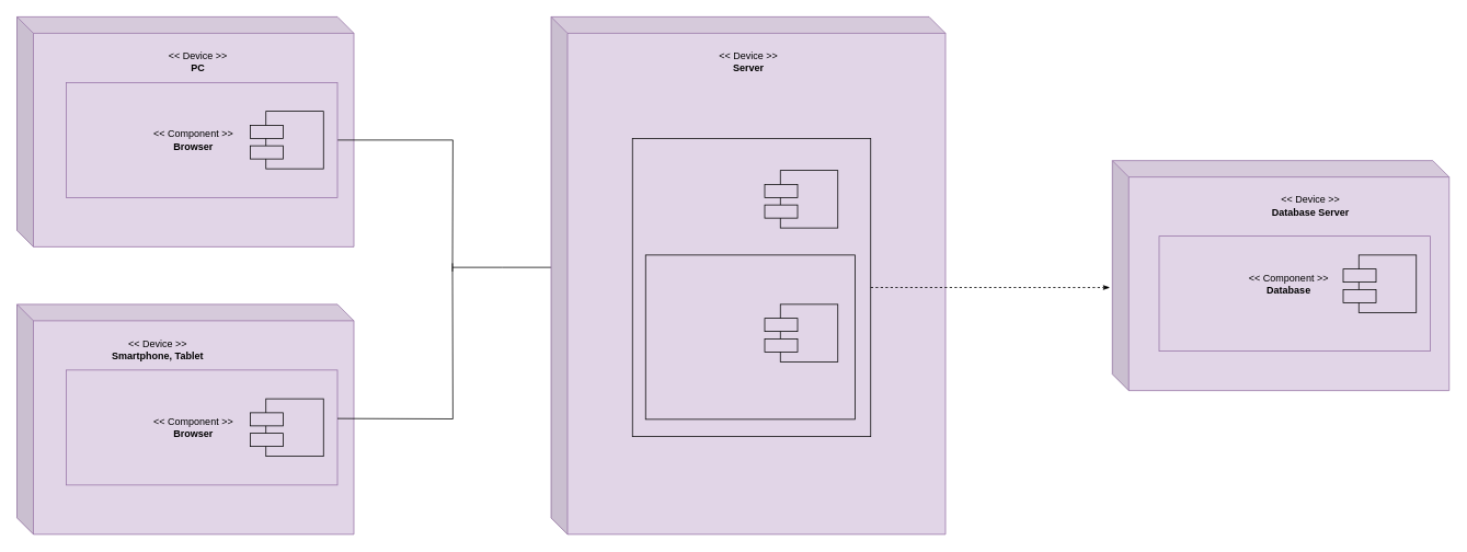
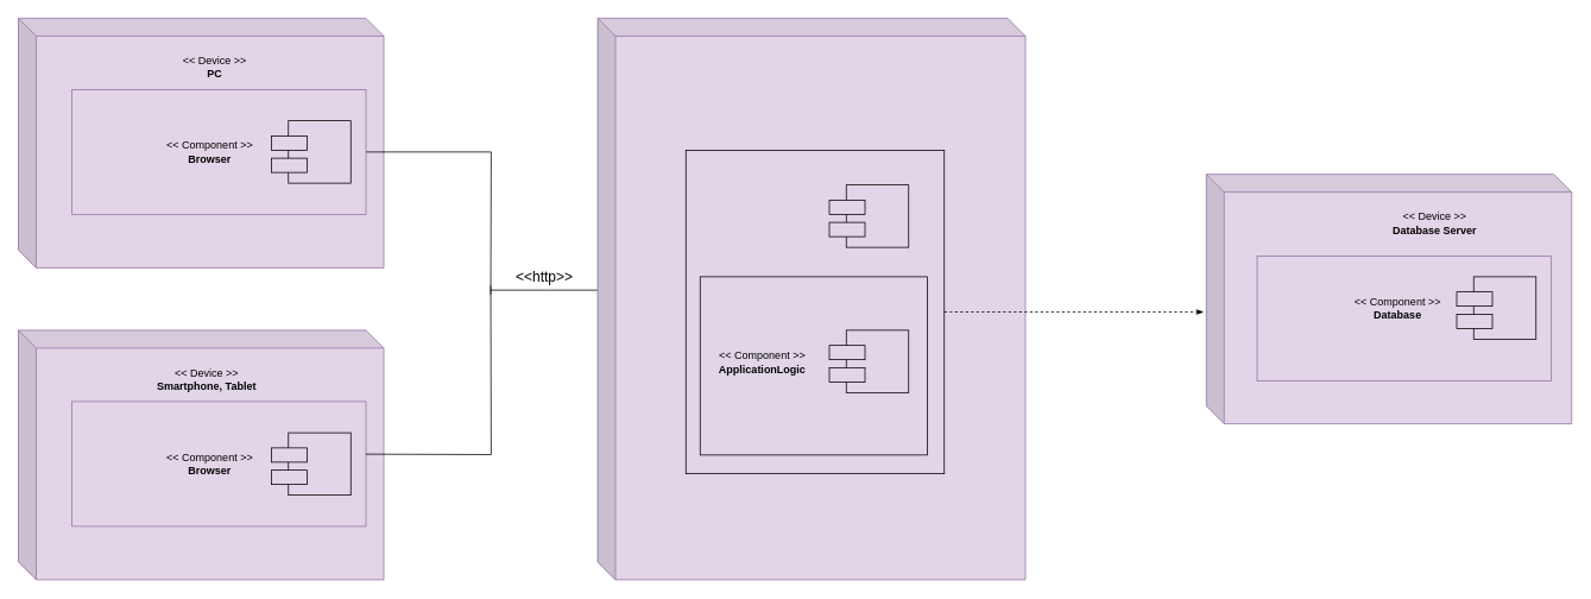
  <mxCell id="0" />
  <mxCell id="1" parent="0" />
  <mxCell id="2" value="&amp;lt;&amp;lt; Component &amp;gt;&amp;gt;&lt;br&gt;&lt;b&gt;Browser&lt;/b&gt;" style="shape=cube;whiteSpace=wrap;html=1;boundedLbl=1;backgroundOutline=1;darkOpacity=0.05;darkOpacity2=0.1;fillColor=#e1d5e7;strokeColor=#9673a6;" vertex="1" parent="1"><mxGeometry x="20" y="20" width="410" height="280" as="geometry" /></mxCell>
  <mxCell id="3" style="edgeStyle=orthogonalEdgeStyle;rounded=0;orthogonalLoop=1;jettySize=auto;html=1;endArrow=none;endFill=0;exitX=1;exitY=0.5;exitDx=0;exitDy=0;" edge="1" parent="1" source="4"><mxGeometry relative="1" as="geometry"><mxPoint x="550" y="330" as="targetPoint" /></mxGeometry></mxCell>
  <mxCell id="4" value="" style="rounded=0;whiteSpace=wrap;html=1;fillColor=none;strokeColor=#9673a6;" vertex="1" parent="1"><mxGeometry x="80" y="100" width="330" height="140" as="geometry" /></mxCell>
  <mxCell id="5" value="" style="whiteSpace=wrap;html=1;aspect=fixed;fillColor=none;" vertex="1" parent="1"><mxGeometry x="323" y="135" width="70" height="70" as="geometry" /></mxCell>
  <mxCell id="6" value="" style="rounded=0;whiteSpace=wrap;html=1;fillColor=#e1d5e7;strokeColor=default;" vertex="1" parent="1"><mxGeometry x="304" y="177" width="40" height="16" as="geometry" /></mxCell>
  <mxCell id="7" value="" style="rounded=0;whiteSpace=wrap;html=1;fillColor=#e1d5e7;strokeColor=default;" vertex="1" parent="1"><mxGeometry x="304" y="152" width="40" height="16" as="geometry" /></mxCell>
  <mxCell id="8" value="&amp;lt;&amp;lt; Device &amp;gt;&amp;gt;&lt;br&gt;&lt;b&gt;PC&lt;/b&gt;" style="text;html=1;strokeColor=none;fillColor=none;align=center;verticalAlign=middle;whiteSpace=wrap;rounded=0;" vertex="1" parent="1"><mxGeometry x="192.5" y="60" width="95" height="30" as="geometry" /></mxCell>
  <mxCell id="9" value="&amp;lt;&amp;lt; Component &amp;gt;&amp;gt;&lt;br&gt;&lt;b&gt;Browser&lt;/b&gt;" style="shape=cube;whiteSpace=wrap;html=1;boundedLbl=1;backgroundOutline=1;darkOpacity=0.05;darkOpacity2=0.1;fillColor=#e1d5e7;strokeColor=#9673a6;" vertex="1" parent="1"><mxGeometry x="20" y="370" width="410" height="280" as="geometry" /></mxCell>
  <mxCell id="10" value="" style="rounded=0;whiteSpace=wrap;html=1;fillColor=none;strokeColor=#9673a6;" vertex="1" parent="1"><mxGeometry x="80" y="450" width="330" height="140" as="geometry" /></mxCell>
  <mxCell id="11" value="" style="whiteSpace=wrap;html=1;aspect=fixed;fillColor=none;" vertex="1" parent="1"><mxGeometry x="323" y="485" width="70" height="70" as="geometry" /></mxCell>
  <mxCell id="12" value="" style="rounded=0;whiteSpace=wrap;html=1;fillColor=#e1d5e7;strokeColor=default;" vertex="1" parent="1"><mxGeometry x="304" y="527" width="40" height="16" as="geometry" /></mxCell>
  <mxCell id="13" value="" style="rounded=0;whiteSpace=wrap;html=1;fillColor=#e1d5e7;strokeColor=default;" vertex="1" parent="1"><mxGeometry x="304" y="502" width="40" height="16" as="geometry" /></mxCell>
- <mxCell id="14" value="&amp;lt;&amp;lt; Device &amp;gt;&amp;gt;&lt;br&gt;&lt;b&gt;Smartphone, Tablet&lt;/b&gt;" style="text;html=1;strokeColor=none;fillColor=none;align=center;verticalAlign=middle;whiteSpace=wrap;rounded=0;" vertex="1" parent="1"><mxGeometry x="130" y="410" width="122.5" height="30" as="geometry" /></mxCell>
+ <mxCell id="14" value="&amp;lt;&amp;lt; Device &amp;gt;&amp;gt;&lt;br&gt;&lt;b&gt;Smartphone, Tablet&lt;/b&gt;" style="text;html=1;strokeColor=none;fillColor=none;align=center;verticalAlign=middle;whiteSpace=wrap;rounded=0;" vertex="1" parent="1"><mxGeometry x="170" y="410" width="122.5" height="30" as="geometry" /></mxCell>
  <mxCell id="15" style="edgeStyle=orthogonalEdgeStyle;rounded=0;orthogonalLoop=1;jettySize=auto;html=1;exitX=0;exitY=0;exitDx=0;exitDy=305;exitPerimeter=0;endArrow=none;endFill=0;" edge="1" parent="1" source="16"><mxGeometry relative="1" as="geometry"><mxPoint x="550" y="325" as="targetPoint" /></mxGeometry></mxCell>
  <mxCell id="16" value="" style="shape=cube;whiteSpace=wrap;html=1;boundedLbl=1;backgroundOutline=1;darkOpacity=0.05;darkOpacity2=0.1;fillColor=#e1d5e7;strokeColor=#9673a6;" vertex="1" parent="1"><mxGeometry x="670" y="20" width="480" height="630" as="geometry" /></mxCell>
- <mxCell id="18" value="&amp;lt;&amp;lt; Device &amp;gt;&amp;gt;&lt;br&gt;&lt;b&gt;Server&lt;/b&gt;" style="text;html=1;strokeColor=none;fillColor=none;align=center;verticalAlign=middle;whiteSpace=wrap;rounded=0;" vertex="1" parent="1"><mxGeometry x="862.5" y="60" width="95" height="30" as="geometry" /></mxCell>
+ <mxCell id="17" value="&lt;font style=&quot;font-size: 16px&quot;&gt;&amp;lt;&amp;lt;http&amp;gt;&amp;gt;&lt;/font&gt;" style="text;html=1;align=center;verticalAlign=middle;resizable=0;points=[];autosize=1;strokeColor=none;fillColor=none;" vertex="1" parent="1"><mxGeometry x="570" y="300" width="80" height="20" as="geometry" /></mxCell>
  <mxCell id="19" style="edgeStyle=orthogonalEdgeStyle;rounded=0;orthogonalLoop=1;jettySize=auto;html=1;dashed=1;fontSize=16;startArrow=none;startFill=0;endArrow=classicThin;endFill=1;entryX=-0.007;entryY=0.552;entryDx=0;entryDy=0;entryPerimeter=0;" edge="1" parent="1" source="20" target="29"><mxGeometry relative="1" as="geometry"><mxPoint x="1340" y="290" as="targetPoint" /></mxGeometry></mxCell>
  <mxCell id="20" value="" style="rounded=0;whiteSpace=wrap;html=1;fontSize=16;fillColor=none;" vertex="1" parent="1"><mxGeometry x="769" y="168" width="290" height="363" as="geometry" /></mxCell>
  <mxCell id="21" value="" style="whiteSpace=wrap;html=1;aspect=fixed;fillColor=none;" vertex="1" parent="1"><mxGeometry x="949" y="207" width="70" height="70" as="geometry" /></mxCell>
  <mxCell id="22" value="" style="rounded=0;whiteSpace=wrap;html=1;fillColor=#e1d5e7;strokeColor=#000000;" vertex="1" parent="1"><mxGeometry x="930" y="249" width="40" height="16" as="geometry" /></mxCell>
  <mxCell id="23" value="" style="rounded=0;whiteSpace=wrap;html=1;fillColor=#e1d5e7;strokeColor=#000000;" vertex="1" parent="1"><mxGeometry x="930" y="224" width="40" height="16" as="geometry" /></mxCell>
  <mxCell id="24" value="" style="rounded=0;whiteSpace=wrap;html=1;fontSize=16;strokeColor=#000000;fillColor=none;" vertex="1" parent="1"><mxGeometry x="785" y="310" width="255" height="200" as="geometry" /></mxCell>
  <mxCell id="25" value="" style="whiteSpace=wrap;html=1;aspect=fixed;fillColor=none;" vertex="1" parent="1"><mxGeometry x="949" y="370" width="70" height="70" as="geometry" /></mxCell>
  <mxCell id="26" value="" style="rounded=0;whiteSpace=wrap;html=1;fillColor=#e1d5e7;strokeColor=#000000;" vertex="1" parent="1"><mxGeometry x="930" y="412" width="40" height="16" as="geometry" /></mxCell>
  <mxCell id="27" value="" style="rounded=0;whiteSpace=wrap;html=1;fillColor=#e1d5e7;strokeColor=#000000;" vertex="1" parent="1"><mxGeometry x="930" y="387" width="40" height="16" as="geometry" /></mxCell>
+ <mxCell id="28" value="&amp;lt;&amp;lt; Component &amp;gt;&amp;gt;&lt;br&gt;&lt;b&gt;ApplicationLogic&lt;/b&gt;" style="text;html=1;strokeColor=none;fillColor=none;align=center;verticalAlign=middle;whiteSpace=wrap;rounded=0;" vertex="1" parent="1"><mxGeometry x="795" y="391" width="120" height="30" as="geometry" /></mxCell>
  <mxCell id="29" value="&amp;lt;&amp;lt; Component &amp;gt;&amp;gt;&lt;br&gt;&lt;b&gt;Database&lt;/b&gt;" style="shape=cube;whiteSpace=wrap;html=1;boundedLbl=1;backgroundOutline=1;darkOpacity=0.05;darkOpacity2=0.1;fillColor=#e1d5e7;strokeColor=#9673a6;" vertex="1" parent="1"><mxGeometry x="1353" y="195" width="410" height="280" as="geometry" /></mxCell>
  <mxCell id="30" value="" style="rounded=0;whiteSpace=wrap;html=1;fillColor=none;strokeColor=#9673a6;" vertex="1" parent="1"><mxGeometry x="1410" y="287" width="330" height="140" as="geometry" /></mxCell>
  <mxCell id="31" value="" style="whiteSpace=wrap;html=1;aspect=fixed;fillColor=none;" vertex="1" parent="1"><mxGeometry x="1653" y="310" width="70" height="70" as="geometry" /></mxCell>
  <mxCell id="32" value="" style="rounded=0;whiteSpace=wrap;html=1;fillColor=#e1d5e7;strokeColor=default;" vertex="1" parent="1"><mxGeometry x="1634" y="352" width="40" height="16" as="geometry" /></mxCell>
  <mxCell id="33" value="" style="rounded=0;whiteSpace=wrap;html=1;fillColor=#e1d5e7;strokeColor=default;" vertex="1" parent="1"><mxGeometry x="1634" y="327" width="40" height="16" as="geometry" /></mxCell>
- <mxCell id="34" value="&amp;lt;&amp;lt; Device &amp;gt;&amp;gt;&lt;br&gt;&lt;b&gt;Database Server&lt;/b&gt;" style="text;html=1;strokeColor=none;fillColor=none;align=center;verticalAlign=middle;whiteSpace=wrap;rounded=0;" vertex="1" parent="1"><mxGeometry x="1539" y="235" width="111" height="30" as="geometry" /></mxCell>
+ <mxCell id="34" value="&amp;lt;&amp;lt; Device &amp;gt;&amp;gt;&lt;br&gt;&lt;b&gt;Database Server&lt;/b&gt;" style="text;html=1;strokeColor=none;fillColor=none;align=center;verticalAlign=middle;whiteSpace=wrap;rounded=0;" vertex="1" parent="1"><mxGeometry x="1554" y="235" width="111" height="30" as="geometry" /></mxCell>
  <mxCell id="35" style="edgeStyle=orthogonalEdgeStyle;rounded=0;orthogonalLoop=1;jettySize=auto;html=1;endArrow=none;endFill=0;" edge="1" parent="1"><mxGeometry relative="1" as="geometry"><mxPoint x="550" y="320" as="targetPoint" /><mxPoint x="410" y="509" as="sourcePoint" /></mxGeometry></mxCell>
